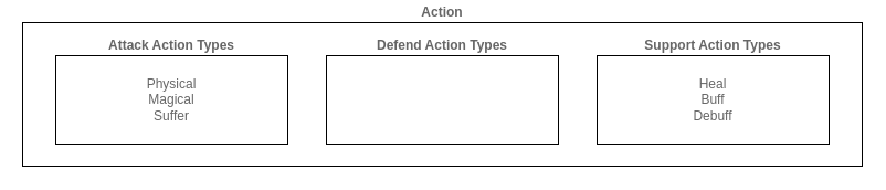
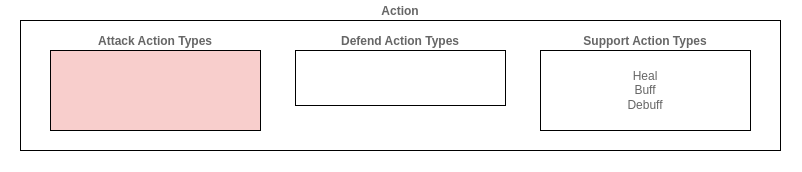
  <mxCell id="0" />
  <mxCell id="1" parent="0" />
  <mxCell id="2" value="Action" style="rounded=0;whiteSpace=wrap;html=1;fontColor=#666666;fontStyle=1;labelPosition=center;verticalLabelPosition=top;align=center;verticalAlign=bottom;" vertex="1" parent="1"><mxGeometry x="20" y="20" width="760" height="130" as="geometry" /></mxCell>
- <mxCell id="3" value="Defend Action Types" style="rounded=0;whiteSpace=wrap;html=1;fontColor=#666666;fontStyle=1;labelPosition=center;verticalLabelPosition=top;align=center;verticalAlign=bottom;" vertex="1" parent="1"><mxGeometry x="295" y="50" width="210" height="80" as="geometry" /></mxCell>
- <mxCell id="4" value="Attack Action Types" style="rounded=0;whiteSpace=wrap;html=1;fontColor=#666666;fontStyle=1;labelPosition=center;verticalLabelPosition=top;align=center;verticalAlign=bottom;" vertex="1" parent="1"><mxGeometry x="50" y="50" width="210" height="80" as="geometry" /></mxCell>
+ <mxCell id="3" value="Defend Action Types" style="rounded=0;whiteSpace=wrap;html=1;fontColor=#666666;fontStyle=1;labelPosition=center;verticalLabelPosition=top;align=center;verticalAlign=bottom;" vertex="1" parent="1"><mxGeometry x="295" y="50" width="210" height="55" as="geometry" /></mxCell>
+ <mxCell id="4" value="Attack Action Types" style="rounded=0;whiteSpace=wrap;html=1;fontColor=#666666;fontStyle=1;labelPosition=center;verticalLabelPosition=top;align=center;verticalAlign=bottom;fillColor=#f8cecc;" vertex="1" parent="1"><mxGeometry x="50" y="50" width="210" height="80" as="geometry" /></mxCell>
  <mxCell id="5" value="Support Action Types" style="rounded=0;whiteSpace=wrap;html=1;fontColor=#666666;fontStyle=1;labelPosition=center;verticalLabelPosition=top;align=center;verticalAlign=bottom;" vertex="1" parent="1"><mxGeometry x="540" y="50" width="210" height="80" as="geometry" /></mxCell>
- <mxCell id="6" value="Physical&lt;br&gt;Magical&lt;br&gt;Suffer" style="text;html=1;strokeColor=none;fillColor=none;align=center;verticalAlign=middle;whiteSpace=wrap;rounded=0;fontColor=#666666;" vertex="1" parent="1"><mxGeometry x="60" y="60" width="190" height="60" as="geometry" /></mxCell>
  <mxCell id="7" value="Heal&lt;br&gt;Buff&lt;br&gt;Debuff" style="text;html=1;strokeColor=none;fillColor=none;align=center;verticalAlign=middle;whiteSpace=wrap;rounded=0;fontColor=#666666;" vertex="1" parent="1"><mxGeometry x="550" y="60" width="190" height="60" as="geometry" /></mxCell>
